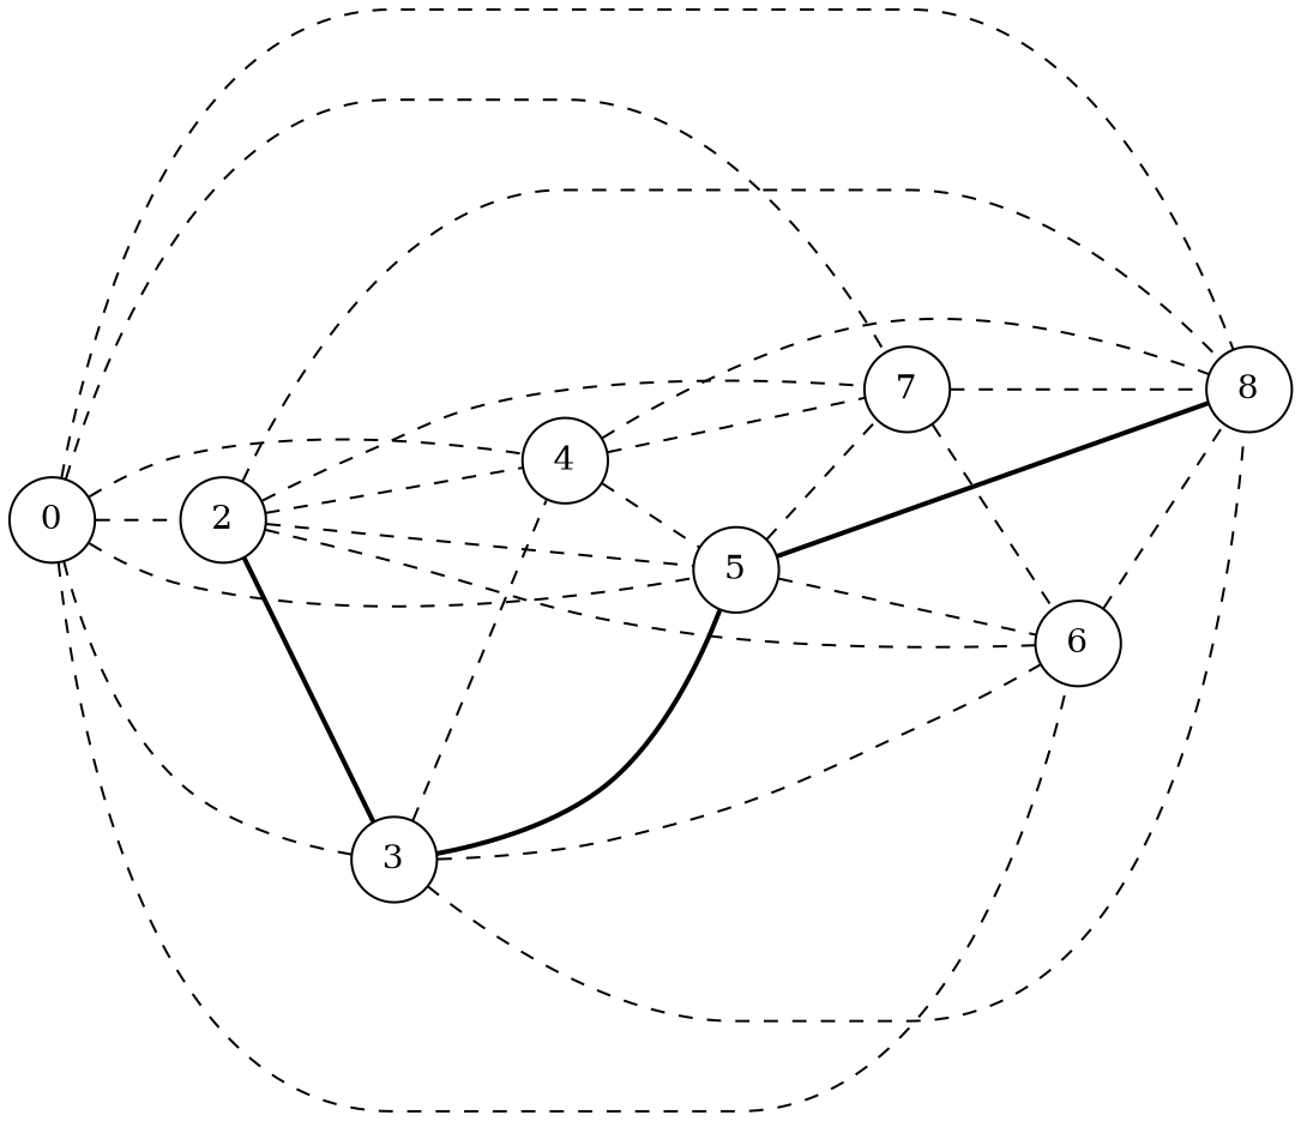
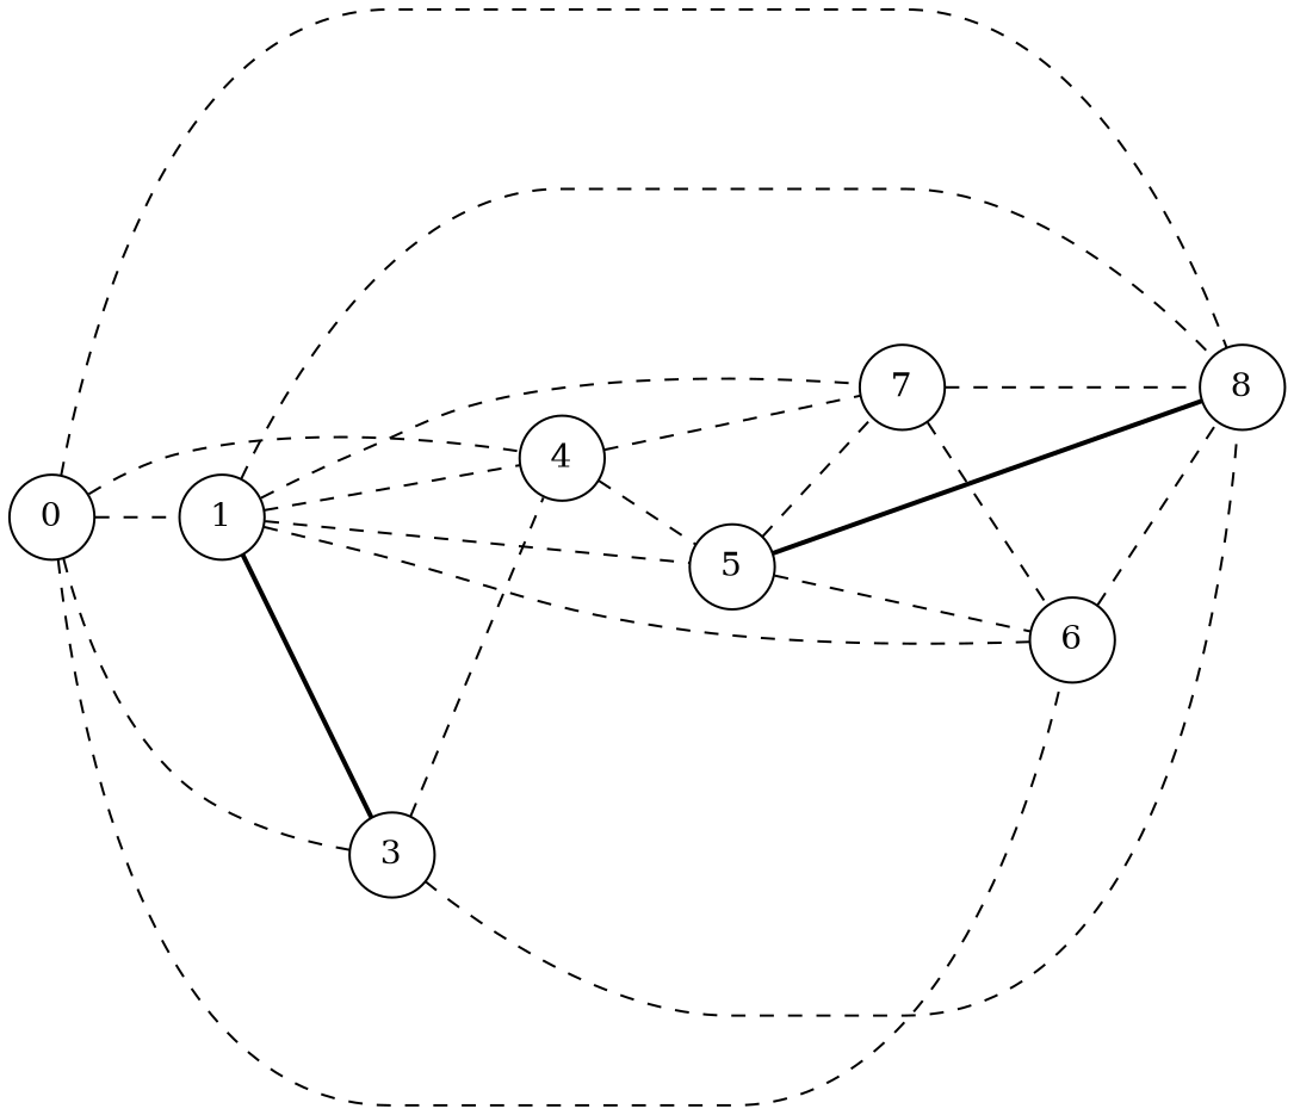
  graph {
    rankdir=LR
    node [fillcolor=white shape=circle style=filled]
    edge [style=dashed]
    n1 [label=0]
-   2
+   2 [label=1]
    3
    4
    5
    6
    7
    8
    n1 -- 2
    n1 -- 3
    n1 -- 4
-   n1 -- 5
    n1 -- 6
-   n1 -- 7
    n1 -- 8
    2 -- 3 [style="solid,bold"]
    2 -- 4
    2 -- 5
    2 -- 6
    2 -- 7
    2 -- 8
    3 -- 4
-   3 -- 5 [style="solid,bold"]
-   3 -- 6
    3 -- 8
    4 -- 5
    4 -- 7
-   4 -- 8
    5 -- 6
    5 -- 7
    5 -- 8 [style="solid,bold"]
    6 -- 8
    7 -- 6
    7 -- 8
  }
